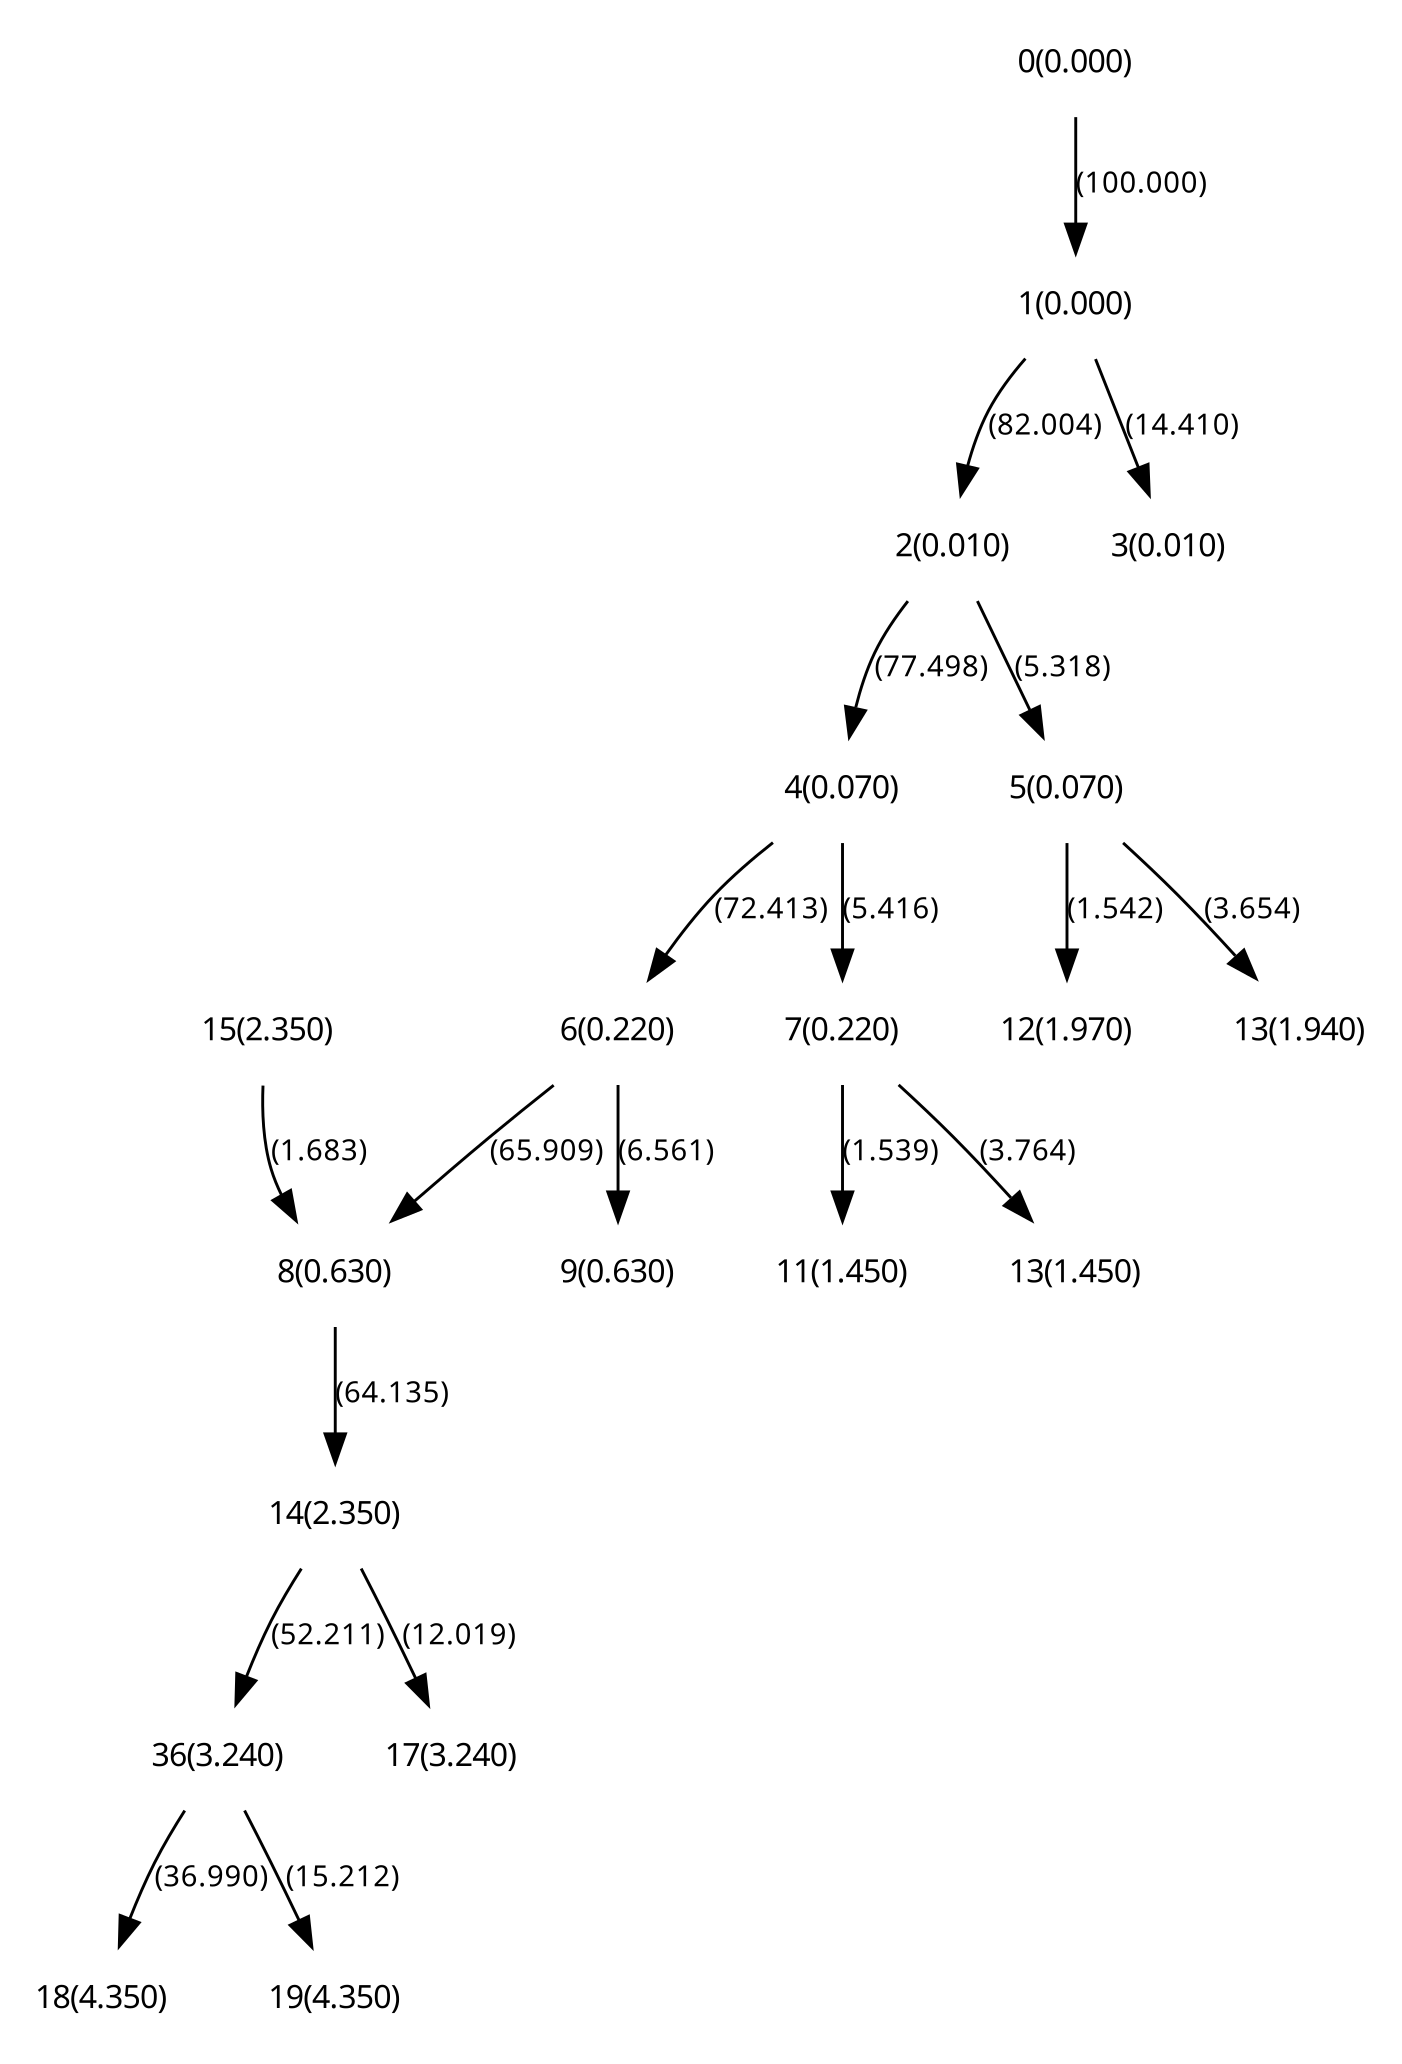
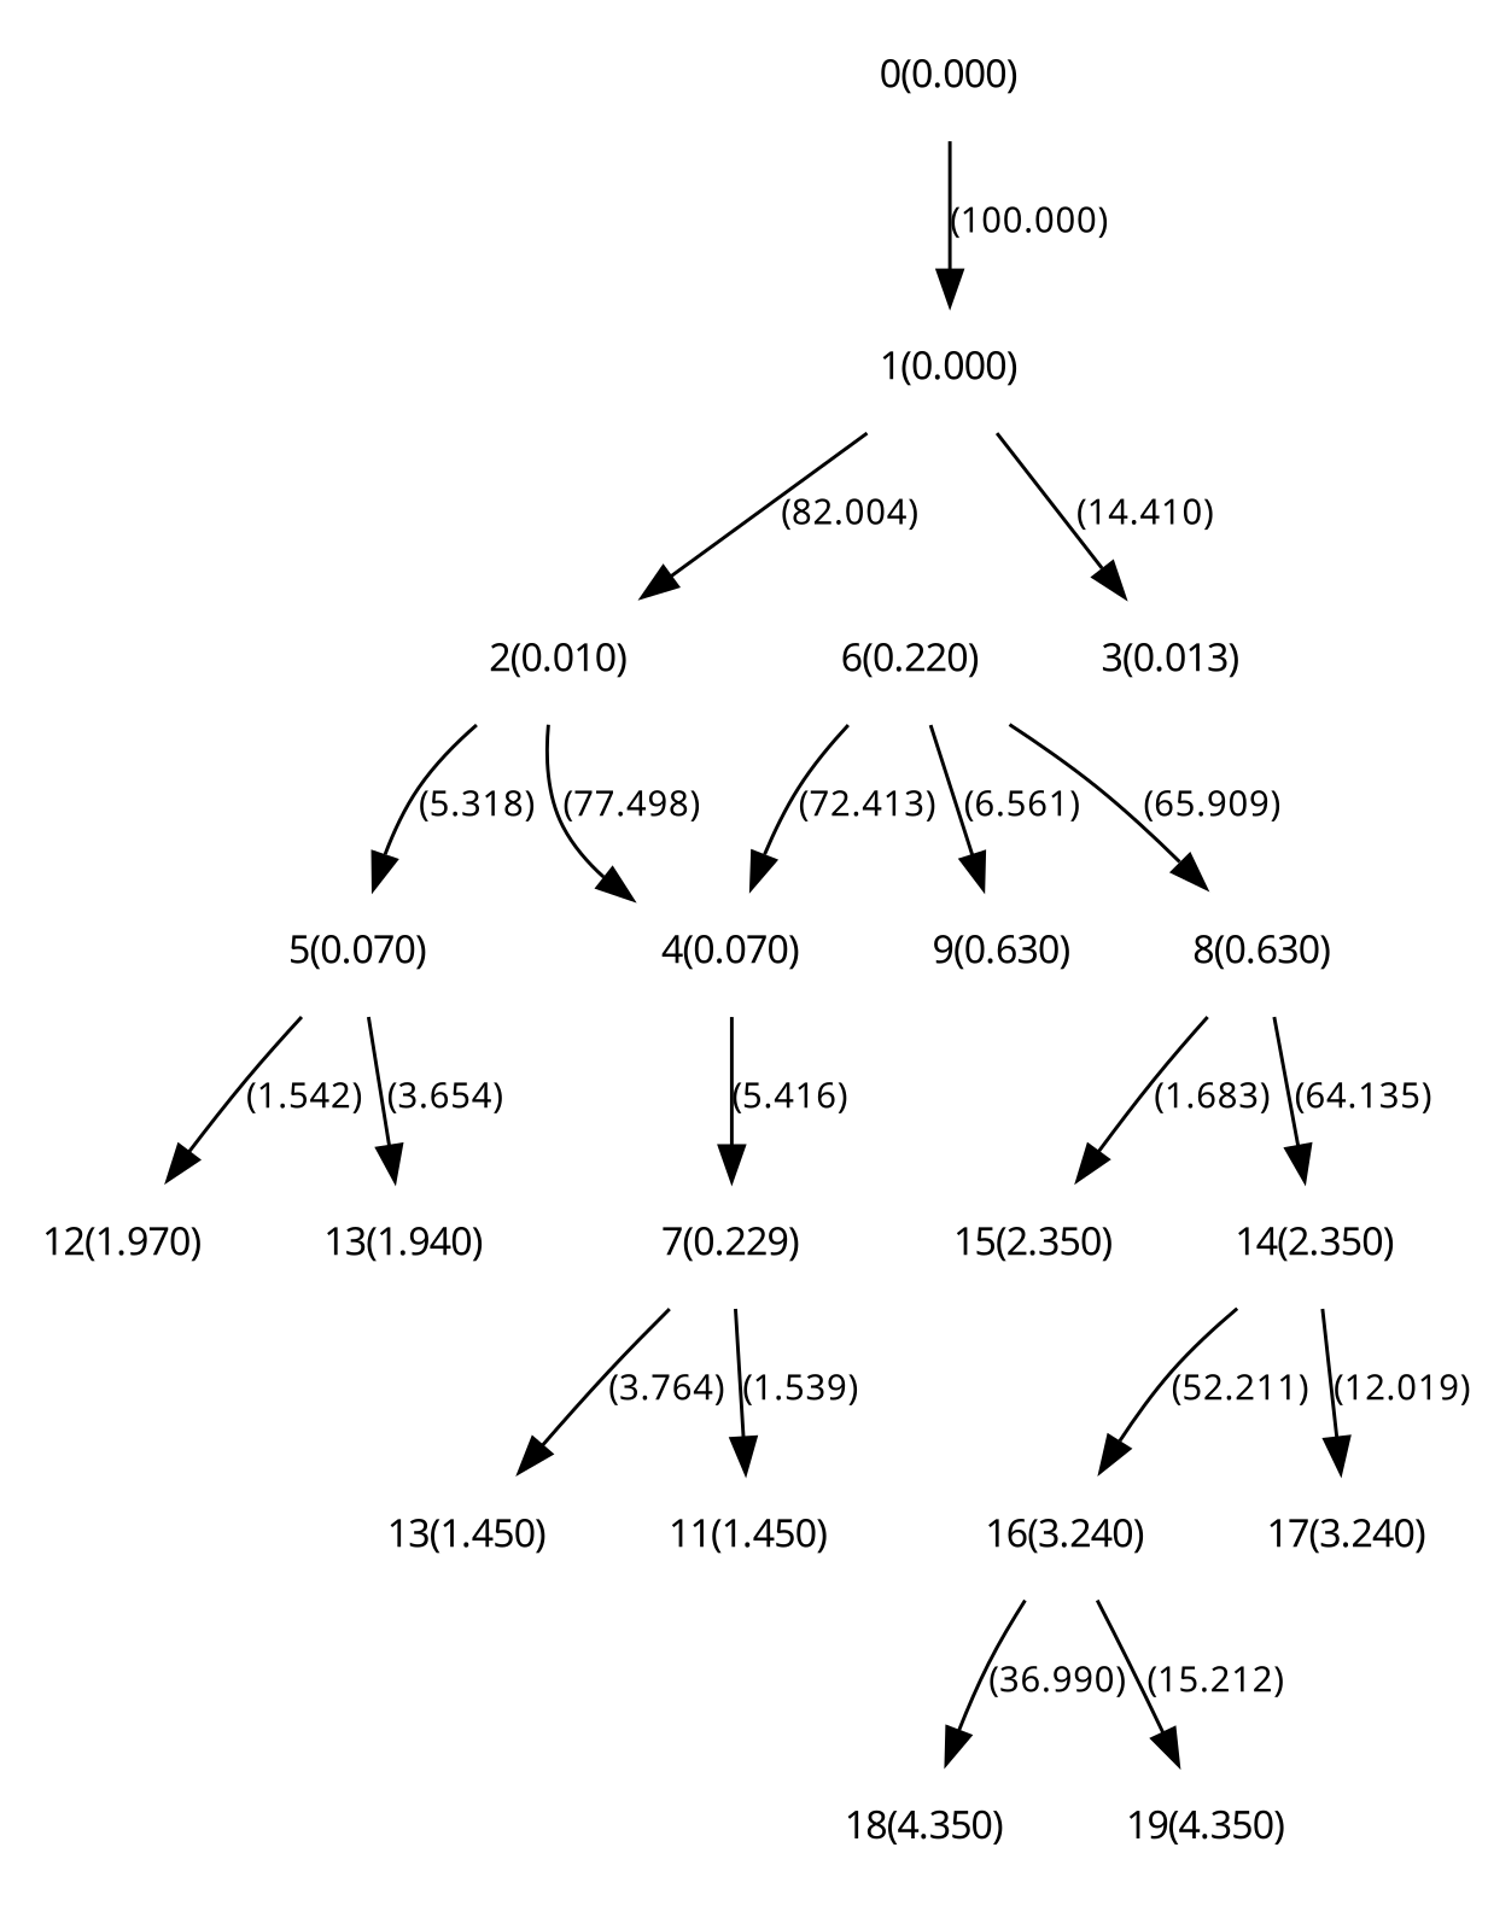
  digraph {
    fontname="Noto Sans"
    rankdir=TB
    node [fontname="Noto Sans" fontsize=11 shape=plaintext]
    edge [fontname="Noto Sans" fontsize=10]
    n1 [label="0(0.000)"]
    n2 [label="1(0.000)"]
    n3 [label="2(0.010)"]
-   n4 [label="3(0.010)"]
+   n4 [label="3(0.013)"]
    n5 [label="4(0.070)"]
    n6 [label="5(0.070)"]
    n7 [label="6(0.220)"]
-   n8 [label="7(0.220)"]
+   n8 [label="7(0.229)"]
    n9 [label="12(1.970)"]
    n10 [label="13(1.940)"]
    n11 [label="8(0.630)"]
    n12 [label="9(0.630)"]
    n13 [label="13(1.450)"]
    n14 [label="11(1.450)"]
    n15 [label="14(2.350)"]
    n16 [label="15(2.350)"]
-   n17 [label="36(3.240)"]
+   n17 [label="16(3.240)"]
    n18 [label="17(3.240)"]
    n19 [label="18(4.350)"]
    n20 [label="19(4.350)"]
    n1 -> n2 [label="(100.000)"]
    n2 -> n3 [label="(82.004)"]
    n2 -> n4 [label="(14.410)"]
    n3 -> n5 [label="(77.498)"]
    n3 -> n6 [label="(5.318)"]
-   n5 -> n7 [label="(72.413)"]
+   n7 -> n5 [label="(72.413)"]
    n5 -> n8 [label="(5.416)"]
    n6 -> n9 [label="(1.542)"]
    n6 -> n10 [label="(3.654)"]
    n7 -> n11 [label="(65.909)"]
    n7 -> n12 [label="(6.561)"]
    n8 -> n13 [label="(3.764)"]
    n8 -> n14 [label="(1.539)"]
    n11 -> n15 [label="(64.135)"]
-   n16 -> n11 [label="(1.683)"]
+   n11 -> n16 [label="(1.683)"]
    n15 -> n17 [label="(52.211)"]
    n15 -> n18 [label="(12.019)"]
    n17 -> n19 [label="(36.990)"]
    n17 -> n20 [label="(15.212)"]
  }
